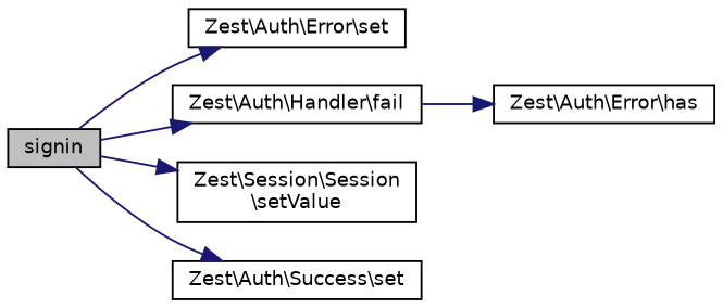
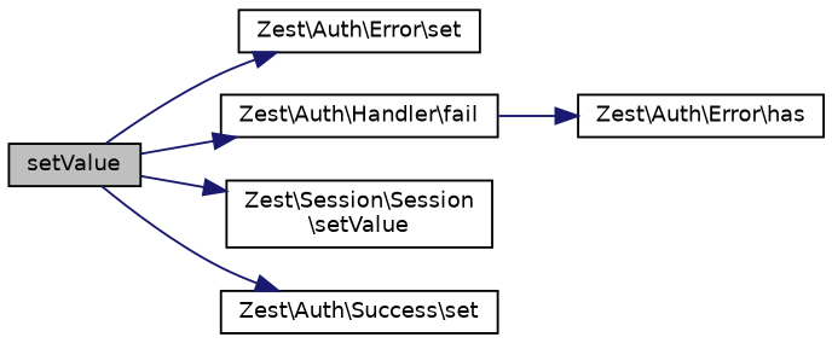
  digraph {
    rankdir=LR
    node [color=black fillcolor=white fontname=Helvetica fontsize=10 shape=record style=filled]
    edge [color=midnightblue fontname=Helvetica fontsize=10 labelfontname=Helvetica labelfontsize=10 style=solid]
-   n1 [fillcolor=grey75 fontcolor=black height=0.2 label=signin width=0.4]
+   n1 [fillcolor=grey75 fontcolor=black height=0.2 label=setValue width=0.4]
    n2 [height=0.2 label="Zest\\Auth\\Error\\set" width=0.4]
    n3 [height=0.2 label="Zest\\Auth\\Handler\\fail" width=0.4]
    n4 [height=0.2 label="Zest\\Session\\Session\l\\setValue" width=0.4]
    n5 [height=0.2 label="Zest\\Auth\\Success\\set" width=0.4]
    n6 [height=0.2 label="Zest\\Auth\\Error\\has" width=0.4]
    n1 -> n2
    n1 -> n3
    n1 -> n4
    n1 -> n5
    n3 -> n6
  }
